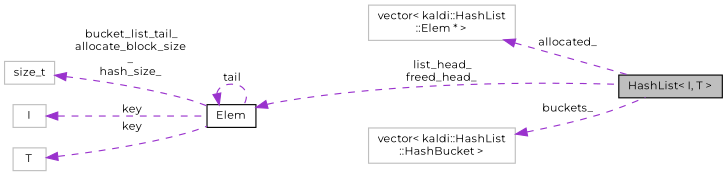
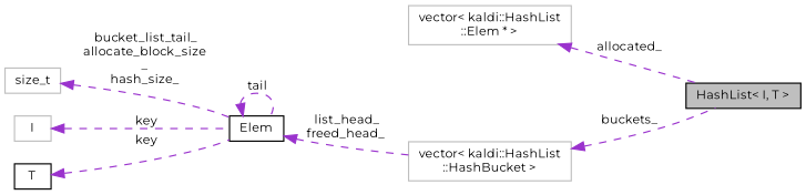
  digraph {
    fontname=Montserrat
    rankdir=LR
    node [color=grey75 fillcolor=white fontname=Montserrat fontsize=10 shape=record style=filled]
    edge [color=darkorchid3 dir=back fontname=Montserrat fontsize=10 labelfontname=Helvetica labelfontsize=10 style=dashed]
    n1 [color=black fillcolor=grey75 fontcolor=black height=0.2 label="HashList\< I, T \>" width=0.4]
    n2 [height=0.2 label="vector\< kaldi::HashList\l::Elem * \>" width=0.4]
    n3 [height=0.2 label=size_t width=0.4]
    n4 [color=black height=0.2 label=Elem width=0.4]
    n5 [height=0.2 label="vector\< kaldi::HashList\l::HashBucket \>" width=0.4]
    n6 [height=0.2 label=I width=0.4]
-   n7 [height=0.2 label=T width=0.4]
+   n7 [color=black height=0.2 label=T width=0.4]
    n2 -> n1 [label=" allocated_"]
    n3 -> n4 [label=" bucket_list_tail_\nallocate_block_size\l_\nhash_size_"]
-   n4 -> n1 [label=" list_head_\nfreed_head_"]
+   n4 -> n5 [label=" list_head_\nfreed_head_"]
    n4 -> n4 [label=" tail"]
    n5 -> n1 [label=" buckets_"]
    n6 -> n4 [label=" key"]
    n7 -> n4 [label=" key"]
  }
